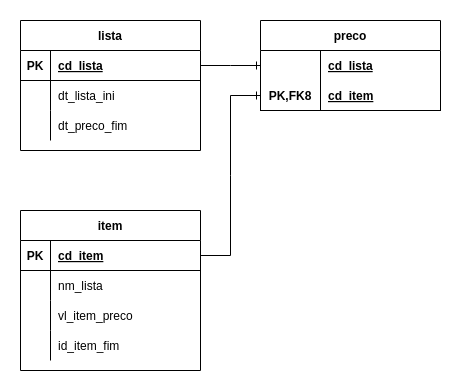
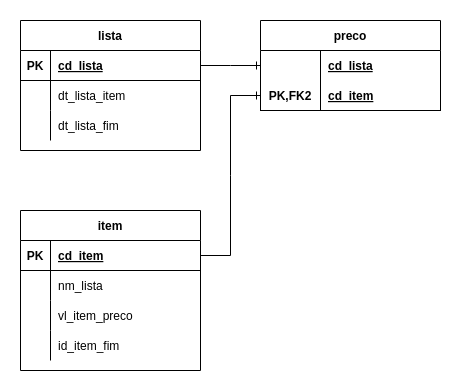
  <mxCell id="0" />
  <mxCell id="1" parent="0" />
  <mxCell id="2" value="lista" style="shape=table;startSize=30;container=1;collapsible=1;childLayout=tableLayout;fixedRows=1;rowLines=0;fontStyle=1;align=center;resizeLast=1;" vertex="1" parent="1"><mxGeometry x="20" y="20" width="180" height="130" as="geometry" /></mxCell>
  <mxCell id="3" value="" style="shape=partialRectangle;collapsible=0;dropTarget=0;pointerEvents=0;fillColor=none;top=0;left=0;bottom=1;right=0;points=[[0,0.5],[1,0.5]];portConstraint=eastwest;" vertex="1" parent="2"><mxGeometry y="30" width="180" height="30" as="geometry" /></mxCell>
  <mxCell id="4" value="PK" style="shape=partialRectangle;connectable=0;fillColor=none;top=0;left=0;bottom=0;right=0;fontStyle=1;overflow=hidden;" vertex="1" parent="3"><mxGeometry width="30" height="30" as="geometry"><mxRectangle width="30" height="30" as="alternateBounds" /></mxGeometry></mxCell>
  <mxCell id="5" value="cd_lista" style="shape=partialRectangle;connectable=0;fillColor=none;top=0;left=0;bottom=0;right=0;align=left;spacingLeft=6;fontStyle=5;overflow=hidden;" vertex="1" parent="3"><mxGeometry x="30" width="150" height="30" as="geometry"><mxRectangle width="150" height="30" as="alternateBounds" /></mxGeometry></mxCell>
  <mxCell id="6" value="" style="shape=partialRectangle;collapsible=0;dropTarget=0;pointerEvents=0;fillColor=none;top=0;left=0;bottom=0;right=0;points=[[0,0.5],[1,0.5]];portConstraint=eastwest;" vertex="1" parent="2"><mxGeometry y="60" width="180" height="30" as="geometry" /></mxCell>
  <mxCell id="7" value="" style="shape=partialRectangle;connectable=0;fillColor=none;top=0;left=0;bottom=0;right=0;editable=1;overflow=hidden;" vertex="1" parent="6"><mxGeometry width="30" height="30" as="geometry"><mxRectangle width="30" height="30" as="alternateBounds" /></mxGeometry></mxCell>
- <mxCell id="8" value="dt_lista_ini" style="shape=partialRectangle;connectable=0;fillColor=none;top=0;left=0;bottom=0;right=0;align=left;spacingLeft=6;overflow=hidden;" vertex="1" parent="6"><mxGeometry x="30" width="150" height="30" as="geometry"><mxRectangle width="150" height="30" as="alternateBounds" /></mxGeometry></mxCell>
+ <mxCell id="8" value="dt_lista_item" style="shape=partialRectangle;connectable=0;fillColor=none;top=0;left=0;bottom=0;right=0;align=left;spacingLeft=6;overflow=hidden;" vertex="1" parent="6"><mxGeometry x="30" width="150" height="30" as="geometry"><mxRectangle width="150" height="30" as="alternateBounds" /></mxGeometry></mxCell>
  <mxCell id="9" value="" style="shape=partialRectangle;collapsible=0;dropTarget=0;pointerEvents=0;fillColor=none;top=0;left=0;bottom=0;right=0;points=[[0,0.5],[1,0.5]];portConstraint=eastwest;" vertex="1" parent="2"><mxGeometry y="90" width="180" height="30" as="geometry" /></mxCell>
  <mxCell id="10" value="" style="shape=partialRectangle;connectable=0;fillColor=none;top=0;left=0;bottom=0;right=0;editable=1;overflow=hidden;" vertex="1" parent="9"><mxGeometry width="30" height="30" as="geometry"><mxRectangle width="30" height="30" as="alternateBounds" /></mxGeometry></mxCell>
- <mxCell id="11" value="dt_preco_fim" style="shape=partialRectangle;connectable=0;fillColor=none;top=0;left=0;bottom=0;right=0;align=left;spacingLeft=6;overflow=hidden;" vertex="1" parent="9"><mxGeometry x="30" width="150" height="30" as="geometry"><mxRectangle width="150" height="30" as="alternateBounds" /></mxGeometry></mxCell>
+ <mxCell id="11" value="dt_lista_fim" style="shape=partialRectangle;connectable=0;fillColor=none;top=0;left=0;bottom=0;right=0;align=left;spacingLeft=6;overflow=hidden;" vertex="1" parent="9"><mxGeometry x="30" width="150" height="30" as="geometry"><mxRectangle width="150" height="30" as="alternateBounds" /></mxGeometry></mxCell>
  <mxCell id="12" value="item" style="shape=table;startSize=30;container=1;collapsible=1;childLayout=tableLayout;fixedRows=1;rowLines=0;fontStyle=1;align=center;resizeLast=1;" vertex="1" parent="1"><mxGeometry x="20" y="210" width="180" height="160" as="geometry" /></mxCell>
  <mxCell id="13" value="" style="shape=partialRectangle;collapsible=0;dropTarget=0;pointerEvents=0;fillColor=none;top=0;left=0;bottom=1;right=0;points=[[0,0.5],[1,0.5]];portConstraint=eastwest;" vertex="1" parent="12"><mxGeometry y="30" width="180" height="30" as="geometry" /></mxCell>
  <mxCell id="14" value="PK" style="shape=partialRectangle;connectable=0;fillColor=none;top=0;left=0;bottom=0;right=0;fontStyle=1;overflow=hidden;" vertex="1" parent="13"><mxGeometry width="30" height="30" as="geometry"><mxRectangle width="30" height="30" as="alternateBounds" /></mxGeometry></mxCell>
  <mxCell id="15" value="cd_item" style="shape=partialRectangle;connectable=0;fillColor=none;top=0;left=0;bottom=0;right=0;align=left;spacingLeft=6;fontStyle=5;overflow=hidden;" vertex="1" parent="13"><mxGeometry x="30" width="150" height="30" as="geometry"><mxRectangle width="150" height="30" as="alternateBounds" /></mxGeometry></mxCell>
  <mxCell id="16" value="" style="shape=partialRectangle;collapsible=0;dropTarget=0;pointerEvents=0;fillColor=none;top=0;left=0;bottom=0;right=0;points=[[0,0.5],[1,0.5]];portConstraint=eastwest;" vertex="1" parent="12"><mxGeometry y="60" width="180" height="30" as="geometry" /></mxCell>
  <mxCell id="17" value="" style="shape=partialRectangle;connectable=0;fillColor=none;top=0;left=0;bottom=0;right=0;editable=1;overflow=hidden;" vertex="1" parent="16"><mxGeometry width="30" height="30" as="geometry"><mxRectangle width="30" height="30" as="alternateBounds" /></mxGeometry></mxCell>
  <mxCell id="18" value="nm_lista" style="shape=partialRectangle;connectable=0;fillColor=none;top=0;left=0;bottom=0;right=0;align=left;spacingLeft=6;overflow=hidden;" vertex="1" parent="16"><mxGeometry x="30" width="150" height="30" as="geometry"><mxRectangle width="150" height="30" as="alternateBounds" /></mxGeometry></mxCell>
  <mxCell id="19" value="" style="shape=partialRectangle;collapsible=0;dropTarget=0;pointerEvents=0;fillColor=none;top=0;left=0;bottom=0;right=0;points=[[0,0.5],[1,0.5]];portConstraint=eastwest;" vertex="1" parent="12"><mxGeometry y="90" width="180" height="30" as="geometry" /></mxCell>
  <mxCell id="20" value="" style="shape=partialRectangle;connectable=0;fillColor=none;top=0;left=0;bottom=0;right=0;editable=1;overflow=hidden;" vertex="1" parent="19"><mxGeometry width="30" height="30" as="geometry"><mxRectangle width="30" height="30" as="alternateBounds" /></mxGeometry></mxCell>
  <mxCell id="21" value="vl_item_preco" style="shape=partialRectangle;connectable=0;fillColor=none;top=0;left=0;bottom=0;right=0;align=left;spacingLeft=6;overflow=hidden;" vertex="1" parent="19"><mxGeometry x="30" width="150" height="30" as="geometry"><mxRectangle width="150" height="30" as="alternateBounds" /></mxGeometry></mxCell>
  <mxCell id="22" value="" style="shape=partialRectangle;collapsible=0;dropTarget=0;pointerEvents=0;fillColor=none;top=0;left=0;bottom=0;right=0;points=[[0,0.5],[1,0.5]];portConstraint=eastwest;" vertex="1" parent="12"><mxGeometry y="120" width="180" height="30" as="geometry" /></mxCell>
  <mxCell id="23" value="" style="shape=partialRectangle;connectable=0;fillColor=none;top=0;left=0;bottom=0;right=0;editable=1;overflow=hidden;" vertex="1" parent="22"><mxGeometry width="30" height="30" as="geometry"><mxRectangle width="30" height="30" as="alternateBounds" /></mxGeometry></mxCell>
  <mxCell id="24" value="id_item_fim" style="shape=partialRectangle;connectable=0;fillColor=none;top=0;left=0;bottom=0;right=0;align=left;spacingLeft=6;overflow=hidden;" vertex="1" parent="22"><mxGeometry x="30" width="150" height="30" as="geometry"><mxRectangle width="150" height="30" as="alternateBounds" /></mxGeometry></mxCell>
  <mxCell id="25" value="preco" style="shape=table;startSize=30;container=1;collapsible=1;childLayout=tableLayout;fixedRows=1;rowLines=0;fontStyle=1;align=center;resizeLast=1;" vertex="1" parent="1"><mxGeometry x="260" y="20" width="180" height="90" as="geometry" /></mxCell>
  <mxCell id="26" value="" style="shape=partialRectangle;collapsible=0;dropTarget=0;pointerEvents=0;fillColor=none;top=0;left=0;bottom=0;right=0;points=[[0,0.5],[1,0.5]];portConstraint=eastwest;" vertex="1" parent="25"><mxGeometry y="30" width="180" height="30" as="geometry" /></mxCell>
  <mxCell id="27" value="cd_lista" style="shape=partialRectangle;connectable=0;fillColor=none;top=0;left=0;bottom=0;right=0;align=left;spacingLeft=6;fontStyle=5;overflow=hidden;" vertex="1" parent="26"><mxGeometry x="60" width="120" height="30" as="geometry"><mxRectangle width="120" height="30" as="alternateBounds" /></mxGeometry></mxCell>
  <mxCell id="28" value="" style="shape=partialRectangle;collapsible=0;dropTarget=0;pointerEvents=0;fillColor=none;top=0;left=0;bottom=1;right=0;points=[[0,0.5],[1,0.5]];portConstraint=eastwest;" vertex="1" parent="25"><mxGeometry y="60" width="180" height="30" as="geometry" /></mxCell>
- <mxCell id="29" value="PK,FK8" style="shape=partialRectangle;connectable=0;fillColor=none;top=0;left=0;bottom=0;right=0;fontStyle=1;overflow=hidden;" vertex="1" parent="28"><mxGeometry width="60" height="30" as="geometry"><mxRectangle width="60" height="30" as="alternateBounds" /></mxGeometry></mxCell>
+ <mxCell id="29" value="PK,FK2" style="shape=partialRectangle;connectable=0;fillColor=none;top=0;left=0;bottom=0;right=0;fontStyle=1;overflow=hidden;" vertex="1" parent="28"><mxGeometry width="60" height="30" as="geometry"><mxRectangle width="60" height="30" as="alternateBounds" /></mxGeometry></mxCell>
  <mxCell id="30" value="cd_item" style="shape=partialRectangle;connectable=0;fillColor=none;top=0;left=0;bottom=0;right=0;align=left;spacingLeft=6;fontStyle=5;overflow=hidden;" vertex="1" parent="28"><mxGeometry x="60" width="120" height="30" as="geometry"><mxRectangle width="120" height="30" as="alternateBounds" /></mxGeometry></mxCell>
  <mxCell id="31" value="" style="edgeStyle=entityRelationEdgeStyle;fontSize=12;html=1;endArrow=ERone;endFill=1;rounded=0;" edge="1" parent="1" source="13" target="28"><mxGeometry width="100" height="100" relative="1" as="geometry"><mxPoint x="340" y="300" as="sourcePoint" /><mxPoint x="440" y="200" as="targetPoint" /></mxGeometry></mxCell>
  <mxCell id="32" value="" style="edgeStyle=entityRelationEdgeStyle;fontSize=12;html=1;endArrow=ERone;endFill=1;rounded=0;" edge="1" parent="1" source="3" target="26"><mxGeometry width="100" height="100" relative="1" as="geometry"><mxPoint x="260" y="265" as="sourcePoint" /><mxPoint x="320" y="105" as="targetPoint" /></mxGeometry></mxCell>
